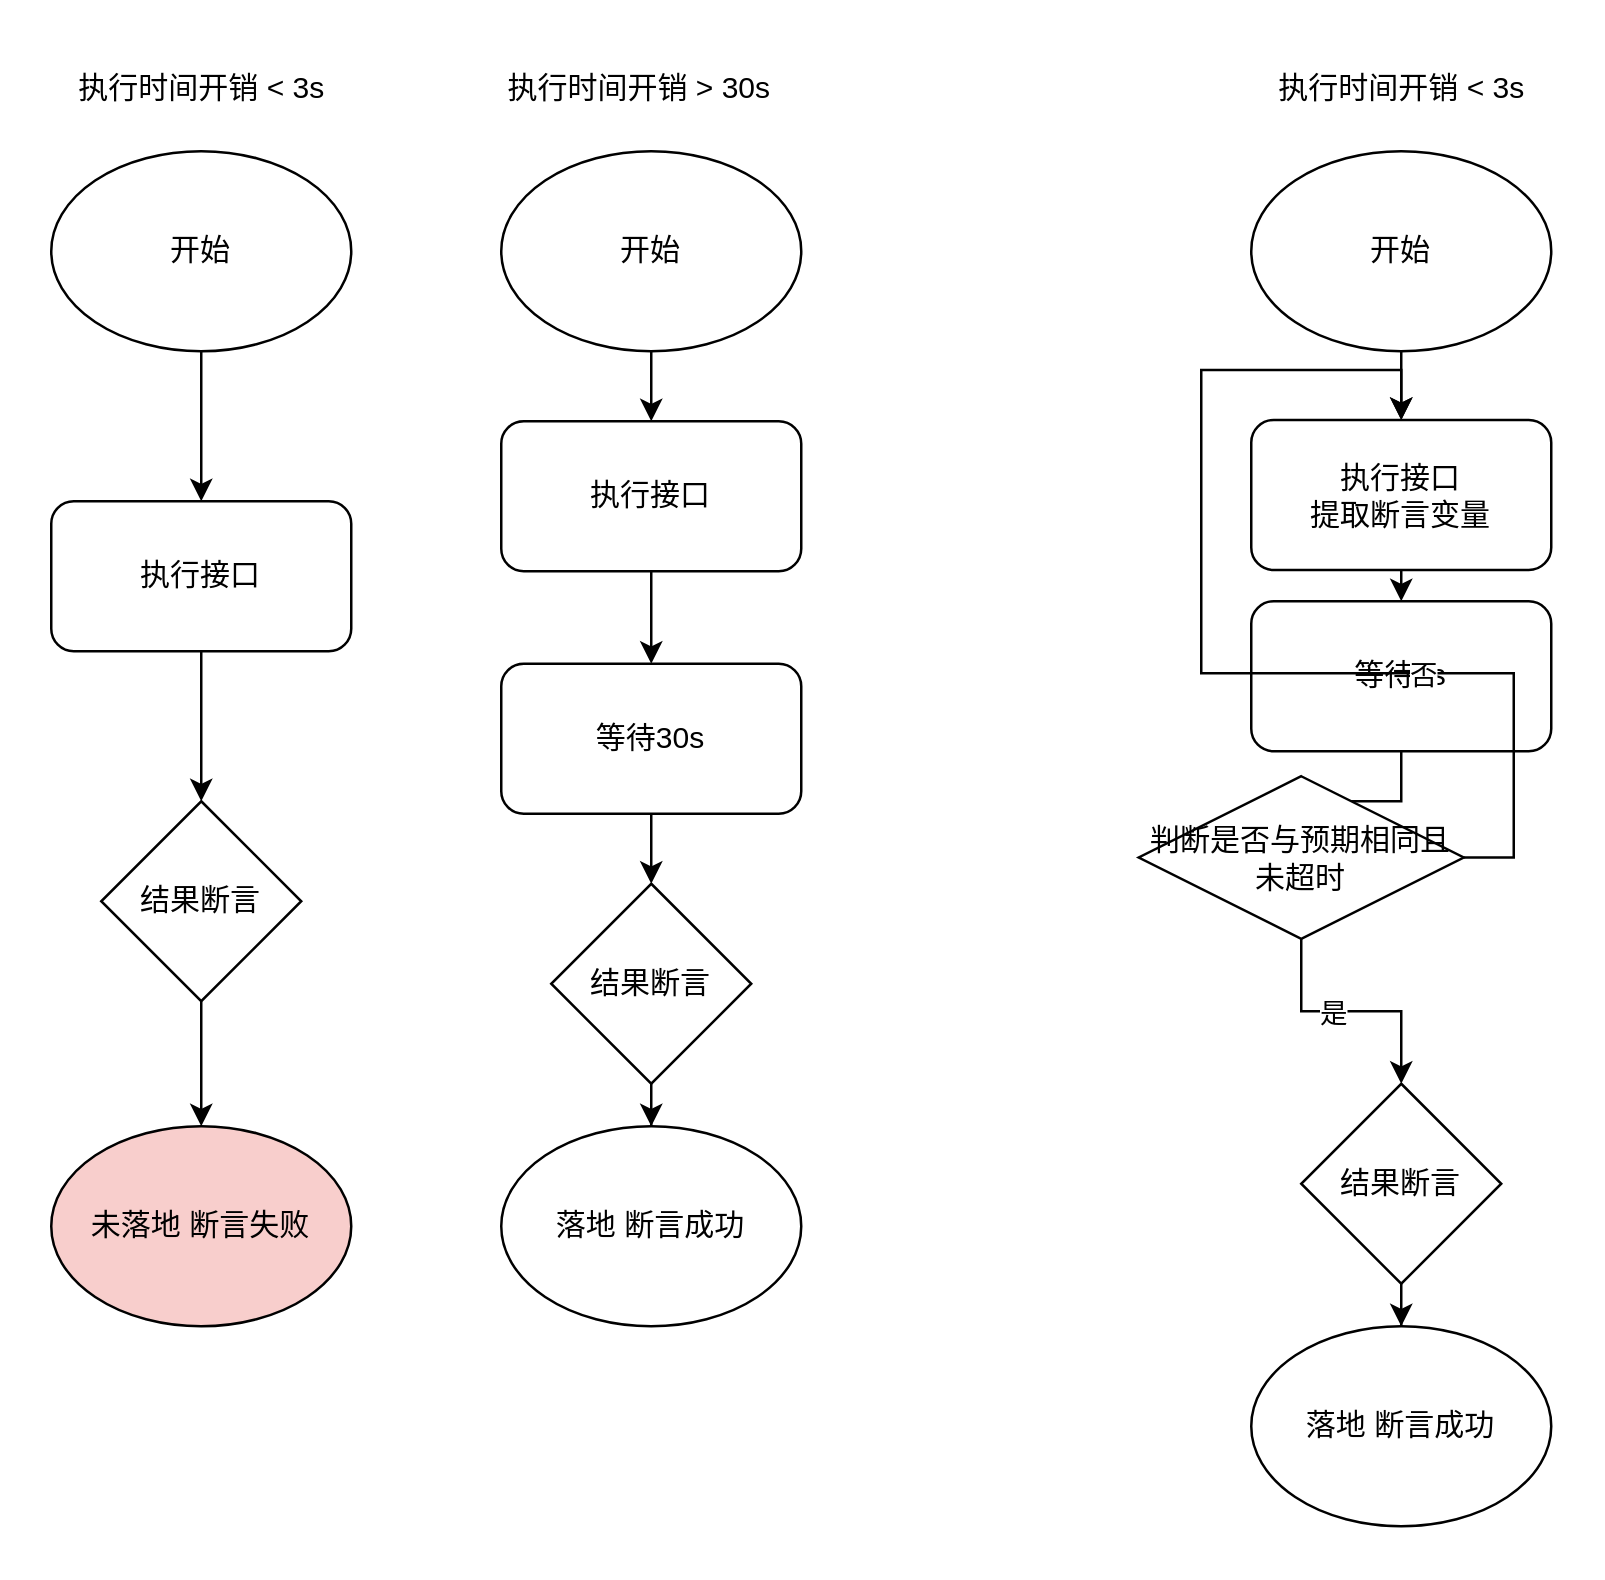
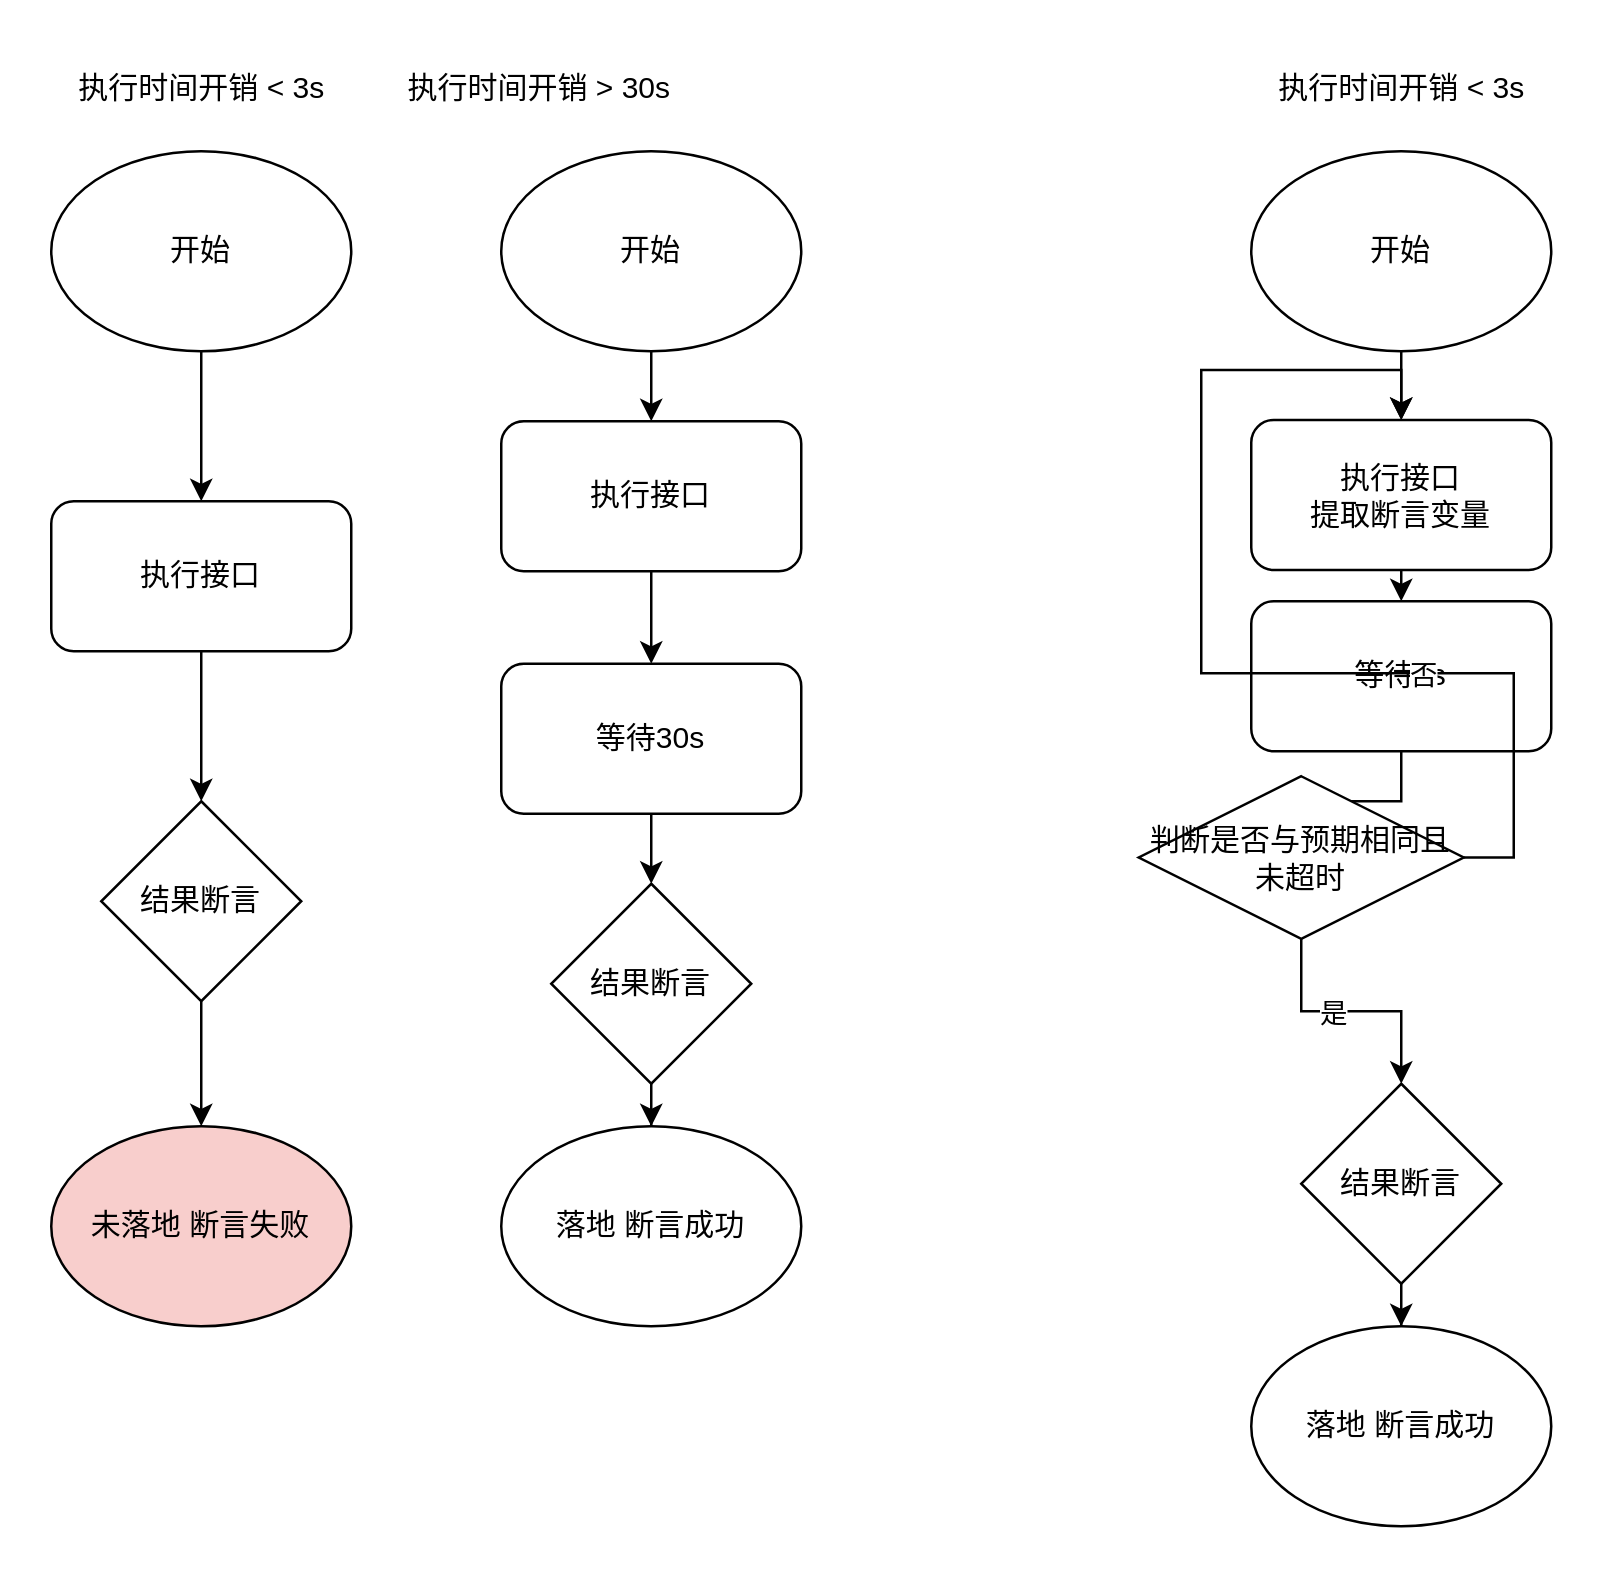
  <mxCell id="0" />
  <mxCell id="1" parent="0" />
  <mxCell id="2" value="" style="edgeStyle=orthogonalEdgeStyle;rounded=0;orthogonalLoop=1;jettySize=auto;html=1;" edge="1" parent="1" source="3" target="7"><mxGeometry relative="1" as="geometry" /></mxCell>
  <mxCell id="3" value="执行接口" style="rounded=1;whiteSpace=wrap;html=1;" vertex="1" parent="1"><mxGeometry x="20" y="200" width="120" height="60" as="geometry" /></mxCell>
  <mxCell id="4" value="" style="edgeStyle=orthogonalEdgeStyle;rounded=0;orthogonalLoop=1;jettySize=auto;html=1;" edge="1" parent="1" source="5" target="3"><mxGeometry relative="1" as="geometry" /></mxCell>
  <mxCell id="5" value="开始" style="ellipse;whiteSpace=wrap;html=1;" vertex="1" parent="1"><mxGeometry x="20" y="60" width="120" height="80" as="geometry" /></mxCell>
  <mxCell id="6" value="" style="edgeStyle=orthogonalEdgeStyle;rounded=0;orthogonalLoop=1;jettySize=auto;html=1;" edge="1" parent="1" source="7" target="8"><mxGeometry relative="1" as="geometry" /></mxCell>
  <mxCell id="7" value="结果断言" style="rhombus;whiteSpace=wrap;html=1;" vertex="1" parent="1"><mxGeometry x="40" y="320" width="80" height="80" as="geometry" /></mxCell>
  <mxCell id="8" value="未落地 断言失败" style="ellipse;whiteSpace=wrap;html=1;fillColor=#f8cecc;" vertex="1" parent="1"><mxGeometry x="20" y="450" width="120" height="80" as="geometry" /></mxCell>
  <mxCell id="9" style="edgeStyle=orthogonalEdgeStyle;rounded=0;orthogonalLoop=1;jettySize=auto;html=1;exitX=0.5;exitY=1;exitDx=0;exitDy=0;entryX=0.5;entryY=0;entryDx=0;entryDy=0;" edge="1" parent="1" source="10" target="17"><mxGeometry relative="1" as="geometry" /></mxCell>
  <mxCell id="10" value="执行接口" style="rounded=1;whiteSpace=wrap;html=1;" vertex="1" parent="1"><mxGeometry x="200" y="168" width="120" height="60" as="geometry" /></mxCell>
  <mxCell id="11" value="" style="edgeStyle=orthogonalEdgeStyle;rounded=0;orthogonalLoop=1;jettySize=auto;html=1;" edge="1" parent="1" source="12" target="10"><mxGeometry relative="1" as="geometry" /></mxCell>
  <mxCell id="12" value="开始" style="ellipse;whiteSpace=wrap;html=1;" vertex="1" parent="1"><mxGeometry x="200" y="60" width="120" height="80" as="geometry" /></mxCell>
  <mxCell id="13" value="" style="edgeStyle=orthogonalEdgeStyle;rounded=0;orthogonalLoop=1;jettySize=auto;html=1;" edge="1" parent="1" source="14" target="15"><mxGeometry relative="1" as="geometry" /></mxCell>
  <mxCell id="14" value="结果断言" style="rhombus;whiteSpace=wrap;html=1;" vertex="1" parent="1"><mxGeometry x="220" y="353" width="80" height="80" as="geometry" /></mxCell>
  <mxCell id="15" value="落地 断言成功" style="ellipse;whiteSpace=wrap;html=1;" vertex="1" parent="1"><mxGeometry x="200" y="450" width="120" height="80" as="geometry" /></mxCell>
  <mxCell id="16" style="edgeStyle=orthogonalEdgeStyle;rounded=0;orthogonalLoop=1;jettySize=auto;html=1;exitX=0.5;exitY=1;exitDx=0;exitDy=0;entryX=0.5;entryY=0;entryDx=0;entryDy=0;" edge="1" parent="1" source="17" target="14"><mxGeometry relative="1" as="geometry" /></mxCell>
  <mxCell id="17" value="等待30s" style="rounded=1;whiteSpace=wrap;html=1;" vertex="1" parent="1"><mxGeometry x="200" y="265" width="120" height="60" as="geometry" /></mxCell>
  <mxCell id="18" value="执行时间开销 &amp;lt; 3s" style="text;html=1;align=center;verticalAlign=middle;resizable=0;points=[];autosize=1;strokeColor=none;fillColor=none;" vertex="1" parent="1"><mxGeometry x="20" y="20" width="120" height="30" as="geometry" /></mxCell>
- <mxCell id="19" value="执行时间开销 &amp;gt; 30s" style="text;html=1;align=center;verticalAlign=middle;resizable=0;points=[];autosize=1;strokeColor=none;fillColor=none;" vertex="1" parent="1"><mxGeometry x="190" y="20" width="130" height="30" as="geometry" /></mxCell>
+ <mxCell id="19" value="执行时间开销 &amp;gt; 30s" style="text;html=1;align=center;verticalAlign=middle;resizable=0;points=[];autosize=1;strokeColor=none;fillColor=none;" vertex="1" parent="1"><mxGeometry x="150" y="20" width="130" height="30" as="geometry" /></mxCell>
  <mxCell id="20" style="edgeStyle=orthogonalEdgeStyle;rounded=0;orthogonalLoop=1;jettySize=auto;html=1;exitX=0.5;exitY=1;exitDx=0;exitDy=0;entryX=0.5;entryY=0;entryDx=0;entryDy=0;" edge="1" parent="1" source="21" target="29"><mxGeometry relative="1" as="geometry" /></mxCell>
  <mxCell id="21" value="执行接口&lt;br&gt;提取断言变量" style="rounded=1;whiteSpace=wrap;html=1;" vertex="1" parent="1"><mxGeometry x="500" y="167.5" width="120" height="60" as="geometry" /></mxCell>
  <mxCell id="22" style="edgeStyle=orthogonalEdgeStyle;rounded=0;orthogonalLoop=1;jettySize=auto;html=1;exitX=0.5;exitY=1;exitDx=0;exitDy=0;entryX=0.5;entryY=0;entryDx=0;entryDy=0;" edge="1" parent="1" source="23" target="21"><mxGeometry relative="1" as="geometry" /></mxCell>
  <mxCell id="23" value="开始" style="ellipse;whiteSpace=wrap;html=1;" vertex="1" parent="1"><mxGeometry x="500" y="60" width="120" height="80" as="geometry" /></mxCell>
  <mxCell id="24" value="" style="edgeStyle=orthogonalEdgeStyle;rounded=0;orthogonalLoop=1;jettySize=auto;html=1;" edge="1" parent="1" source="25" target="26"><mxGeometry relative="1" as="geometry" /></mxCell>
  <mxCell id="25" value="结果断言" style="rhombus;whiteSpace=wrap;html=1;" vertex="1" parent="1"><mxGeometry x="520" y="433" width="80" height="80" as="geometry" /></mxCell>
  <mxCell id="26" value="落地 断言成功" style="ellipse;whiteSpace=wrap;html=1;" vertex="1" parent="1"><mxGeometry x="500" y="530" width="120" height="80" as="geometry" /></mxCell>
  <mxCell id="27" value="执行时间开销 &amp;lt; 3s" style="text;html=1;align=center;verticalAlign=middle;resizable=0;points=[];autosize=1;strokeColor=none;fillColor=none;" vertex="1" parent="1"><mxGeometry x="500" y="20" width="120" height="30" as="geometry" /></mxCell>
  <mxCell id="28" style="edgeStyle=orthogonalEdgeStyle;rounded=0;orthogonalLoop=1;jettySize=auto;html=1;exitX=0.5;exitY=1;exitDx=0;exitDy=0;entryX=0.5;entryY=0;entryDx=0;entryDy=0;" edge="1" parent="1" source="29" target="34"><mxGeometry relative="1" as="geometry" /></mxCell>
  <mxCell id="29" value="等待3s" style="rounded=1;whiteSpace=wrap;html=1;" vertex="1" parent="1"><mxGeometry x="500" y="240" width="120" height="60" as="geometry" /></mxCell>
  <mxCell id="30" value="" style="edgeStyle=orthogonalEdgeStyle;rounded=0;orthogonalLoop=1;jettySize=auto;html=1;" edge="1" parent="1" source="34" target="25"><mxGeometry relative="1" as="geometry" /></mxCell>
  <mxCell id="31" value="是" style="edgeLabel;html=1;align=center;verticalAlign=middle;resizable=0;points=[];" vertex="1" connectable="0" parent="30"><mxGeometry x="-0.163" relative="1" as="geometry"><mxPoint as="offset" /></mxGeometry></mxCell>
  <mxCell id="32" style="edgeStyle=orthogonalEdgeStyle;rounded=0;orthogonalLoop=1;jettySize=auto;html=1;exitX=1;exitY=0.5;exitDx=0;exitDy=0;entryX=0.5;entryY=0;entryDx=0;entryDy=0;" edge="1" parent="1" source="34" target="21"><mxGeometry relative="1" as="geometry" /></mxCell>
  <mxCell id="33" value="否" style="edgeLabel;html=1;align=center;verticalAlign=middle;resizable=0;points=[];" vertex="1" connectable="0" parent="32"><mxGeometry x="-0.407" y="1" relative="1" as="geometry"><mxPoint as="offset" /></mxGeometry></mxCell>
  <mxCell id="34" value="判断是否与预期相同且未超时" style="rhombus;whiteSpace=wrap;html=1;" vertex="1" parent="1"><mxGeometry x="455" y="310" width="130" height="65" as="geometry" /></mxCell>
